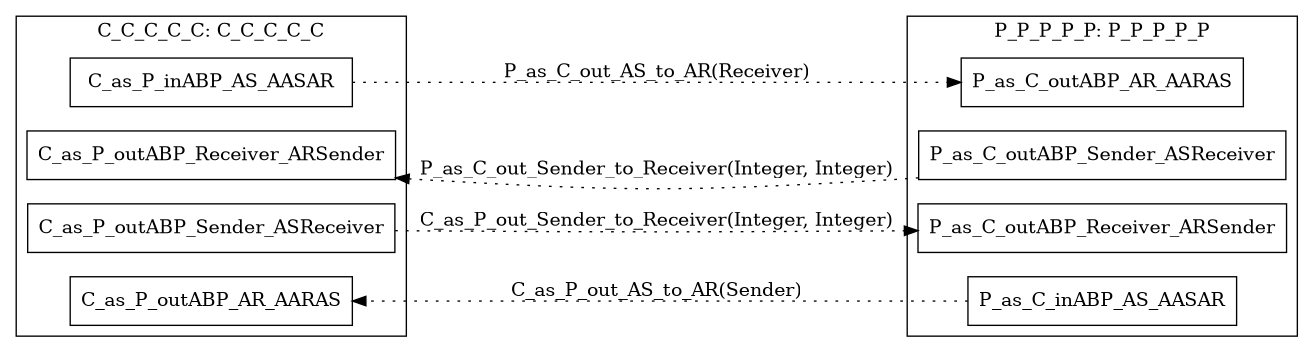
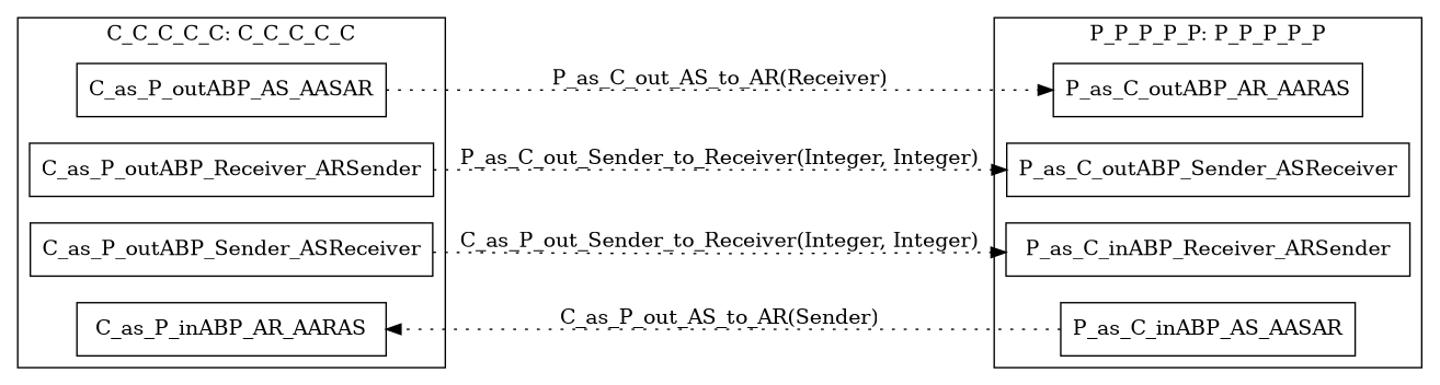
  digraph {
    rankdir=LR
    node [shape=box]
    edge [style=dotted]
    n1 [label=C_as_P_outABP_Receiver_ARSender]
-   n2 [label=C_as_P_inABP_AS_AASAR]
+   n2 [label=C_as_P_outABP_AS_AASAR]
    n3 [label=C_as_P_outABP_Sender_ASReceiver]
-   n4 [label=C_as_P_outABP_AR_AARAS]
+   n4 [label=C_as_P_inABP_AR_AARAS]
    n5 [label=P_as_C_outABP_Sender_ASReceiver]
    n6 [label=P_as_C_outABP_AR_AARAS]
-   n7 [label=P_as_C_outABP_Receiver_ARSender]
+   n7 [label=P_as_C_inABP_Receiver_ARSender]
    n8 [label=P_as_C_inABP_AS_AASAR]
    subgraph cluster_1 {
      label="C_C_C_C_C: C_C_C_C_C"
      n1
      n2
      n3
      n4
    }
    subgraph cluster_2 {
      label="P_P_P_P_P: P_P_P_P_P"
      n5
      n6
      n7
      n8
    }
    n2 -> n6 [label="P_as_C_out_AS_to_AR(Receiver)"]
    n3 -> n7 [label="C_as_P_out_Sender_to_Receiver(Integer, Integer)"]
-   n5 -> n1 [label="P_as_C_out_Sender_to_Receiver(Integer, Integer)"]
+   n1 -> n5 [label="P_as_C_out_Sender_to_Receiver(Integer, Integer)"]
    n8 -> n4 [label="C_as_P_out_AS_to_AR(Sender)"]
  }
